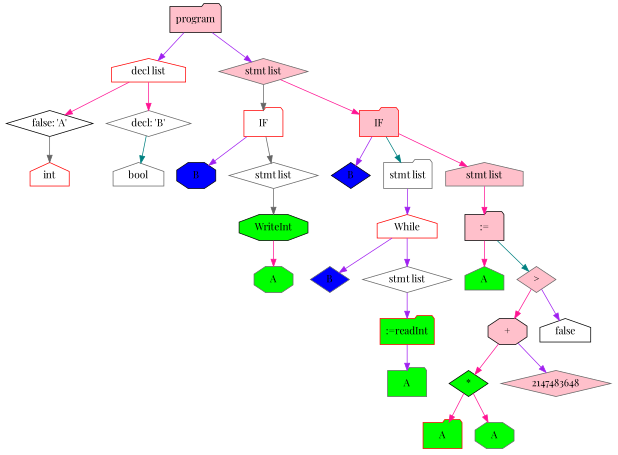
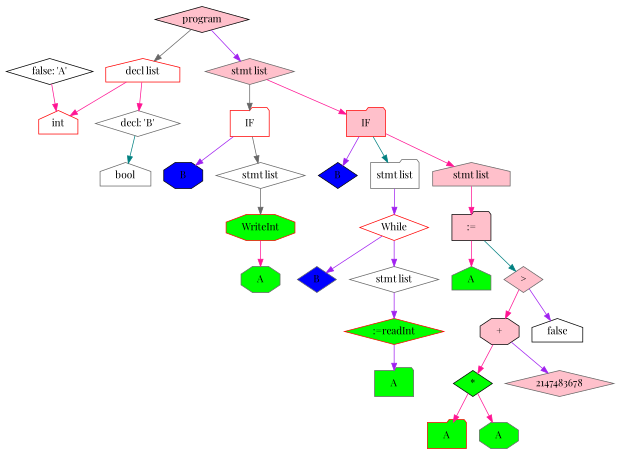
  digraph {
    fontname="Playfair Display"
    ordering=out
    node [color=gray40 fillcolor="/x11/white" fontname="Playfair Display" shape=diamond style=filled]
    edge [color=deeppink fontname="Playfair Display"]
-   n1 [color=black fillcolor="/x11/pink" label=program shape=folder]
+   n1 [color=black fillcolor="/x11/pink" label=program]
    n2 [color=red label="decl list" shape=house]
    n3 [fillcolor="/x11/pink" label="stmt list"]
    n4 [color=black label="false: 'A'"]
    n5 [label="decl: 'B'"]
    n6 [color=red label=IF shape=folder]
    n7 [color=red fillcolor="/x11/pink" label=IF shape=folder]
    n8 [color=red label=int shape=house]
    n9 [label=bool shape=house]
    n10 [color=black fillcolor="/x11/blue" label=B shape=octagon]
    n11 [label="stmt list"]
    n12 [color=black fillcolor="/x11/blue" label=B]
    n13 [label="stmt list" shape=folder]
    n14 [fillcolor="/x11/pink" label="stmt list" shape=house]
-   n15 [color=black fillcolor="/x11/green" label=WriteInt shape=octagon]
+   n15 [color=red fillcolor="/x11/green" label=WriteInt shape=octagon]
    n16 [fillcolor="/x11/green" label=A shape=octagon]
-   n17 [color=red label=While shape=house]
+   n17 [color=red label=While]
    n18 [color=black fillcolor="/x11/pink" label=":=" shape=folder]
    n19 [fillcolor="/x11/blue" label=B]
    n20 [label="stmt list"]
-   n21 [color=red fillcolor="/x11/green" label=":=readInt" shape=folder]
+   n21 [color=red fillcolor="/x11/green" label=":=readInt"]
    n22 [fillcolor="/x11/green" label=A shape=folder]
    n23 [fillcolor="/x11/green" label=A shape=house]
    n24 [fillcolor="/x11/pink" label=">"]
    n25 [color=black fillcolor="/x11/pink" label="+" shape=octagon]
    n26 [color=black label=false shape=house]
    n27 [color=black fillcolor="/x11/green" label="*"]
-   n28 [fillcolor="/x11/pink" label=2147483648]
+   n28 [fillcolor="/x11/pink" label=2147483678]
    n29 [color=red fillcolor="/x11/green" label=A shape=folder]
    n30 [fillcolor="/x11/green" label=A shape=octagon]
-   n1 -> n2 [color=purple]
+   n1 -> n2 [color=gray40]
    n1 -> n3 [color=purple]
-   n2 -> n4
+   n2 -> n8
    n2 -> n5
    n3 -> n6 [color=gray40]
    n3 -> n7
-   n4 -> n8 [color=gray40]
+   n4 -> n8
    n5 -> n9 [color=teal]
    n6 -> n10 [color=purple]
    n6 -> n11 [color=gray40]
    n7 -> n12 [color=purple]
    n7 -> n13 [color=teal]
    n7 -> n14
    n11 -> n15 [color=gray40]
    n13 -> n17 [color=purple]
    n14 -> n18
    n15 -> n16
    n17 -> n19 [color=purple]
    n17 -> n20 [color=purple]
    n18 -> n23
    n18 -> n24 [color=teal]
    n20 -> n21 [color=purple]
    n21 -> n22 [color=purple]
    n24 -> n25
    n24 -> n26 [color=purple]
    n25 -> n27
    n25 -> n28 [color=purple]
    n27 -> n29
    n27 -> n30
  }
